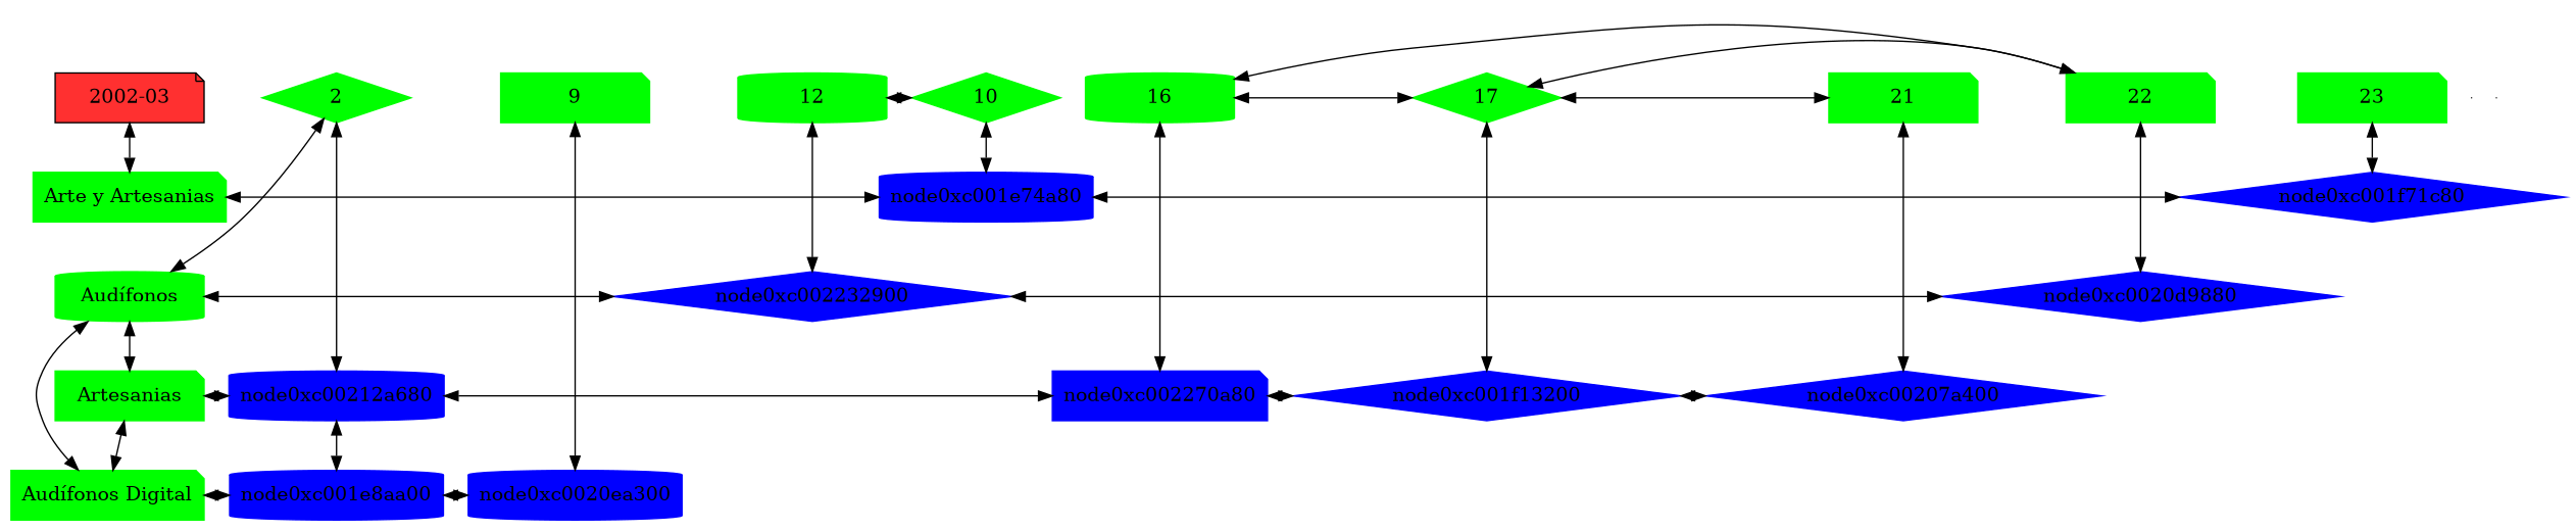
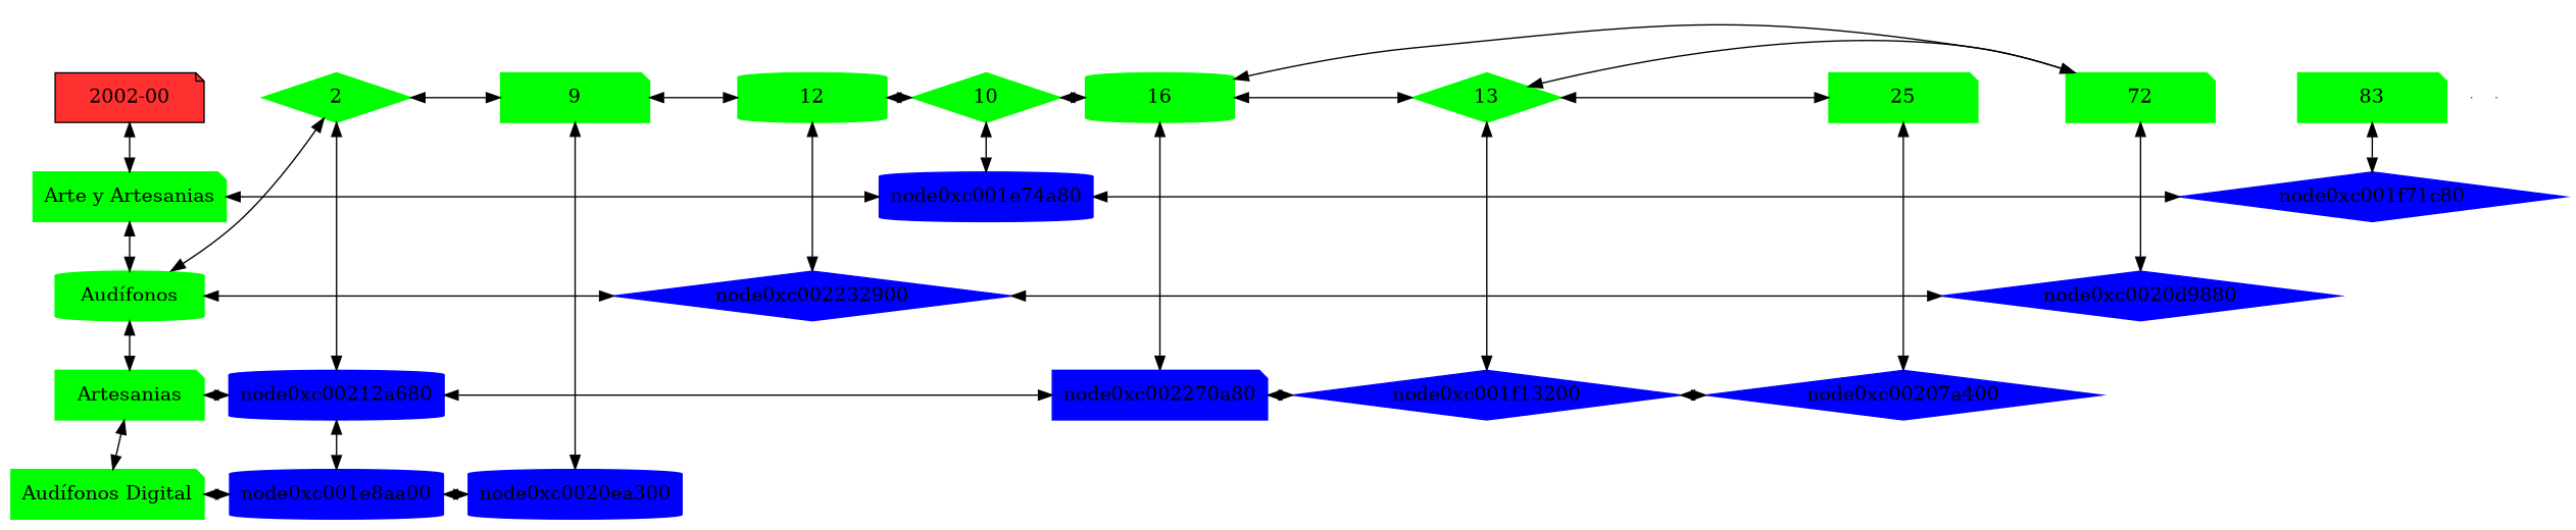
  digraph {
    node [group=1 shape=note style=filled color=green]
    edge [dir=both]
-   n1 [fillcolor=firebrick1 label="2002-03" width=1.5 color=""]
+   n1 [fillcolor=firebrick1 label="2002-00" width=1.5 color=""]
    n2 [group=2 label=2 shape=diamond width=1.5]
    n3 [group=9 label=9 width=1.5]
    n4 [group=12 label=12 shape=cylinder width=1.5]
    n5 [group=14 label=10 shape=diamond width=1.5]
    n6 [group=16 label=16 shape=cylinder width=1.5]
-   n7 [group=17 label=17 shape=diamond width=1.5]
-   n8 [group=22 label=22 width=1.5]
-   n9 [group=23 label=23 width=1.5]
-   n10 [group=25 label=21 width=1.5]
+   n7 [group=17 label=13 shape=diamond width=1.5]
+   n8 [group=22 label=72 width=1.5]
+   n9 [group=23 label=83 width=1.5]
+   n10 [group=25 label=25 width=1.5]
    n11 [label="Arte y Artesanias" width=1.5]
    node0xc001e74a80 [color=blue group=14 shape=cylinder width=0.5]
    node0xc001f71c80 [color=blue group=23 shape=diamond width=0.5]
    n14 [label="Audífonos" shape=cylinder width=1.5]
    node0xc002232900 [color=blue group=12 shape=diamond width=0.5]
    node0xc0020d9880 [color=blue group=22 shape=diamond width=0.5]
    n17 [label=Artesanias width=1.5]
    node0xc00212a680 [color=blue group=2 shape=cylinder width=0.5]
    node0xc002270a80 [color=blue group=16 width=0.5]
    node0xc001f13200 [color=blue group=17 shape=diamond width=0.5]
    node0xc00207a400 [color=blue group=25 shape=diamond width=0.5]
    n22 [label="Audífonos Digital" width=1.5]
    node0xc001e8aa00 [color=blue group=2 shape=cylinder width=0.5]
    node0xc0020ea300 [color=blue group=9 shape=cylinder width=0.5]
    e0 [shape=point width=0 group="" style="" color=""]
    e1 [shape=point width=0 group="" style="" color=""]
    subgraph sub_1 {
      rank=same
      n1
      n2
    }
    subgraph sub_2 {
      rank=same
      n2
      n3
    }
    subgraph sub_3 {
      rank=same
      n3
      n4
    }
    subgraph sub_4 {
      rank=same
      n4
      n5
    }
    subgraph sub_5 {
      rank=same
      n5
      n6
    }
    subgraph sub_6 {
      rank=same
      n6
      n7
    }
    subgraph sub_7 {
      rank=same
      n7
      n8
    }
    subgraph sub_8 {
      rank=same
      n8
      n9
    }
    subgraph sub_9 {
      rank=same
      n9
      n10
    }
    subgraph sub_10 {
      rank=same
      n11
      node0xc001e74a80
    }
    subgraph sub_11 {
      rank=same
      node0xc001e74a80
      node0xc001f71c80
    }
    subgraph sub_12 {
      rank=same
      n14
      node0xc002232900
    }
    subgraph sub_13 {
      rank=same
      node0xc002232900
      node0xc0020d9880
    }
    subgraph sub_14 {
      rank=same
      n17
      node0xc00212a680
    }
    subgraph sub_15 {
      rank=same
      node0xc00212a680
      node0xc002270a80
    }
    subgraph sub_16 {
      rank=same
      node0xc002270a80
      node0xc001f13200
    }
    subgraph sub_17 {
      rank=same
      node0xc001f13200
      node0xc00207a400
    }
    subgraph sub_18 {
      rank=same
      n22
      node0xc001e8aa00
    }
    subgraph sub_19 {
      rank=same
      node0xc001e8aa00
      node0xc0020ea300
    }
    n1 -> n11
+   n2 -> n3
    n2 -> node0xc00212a680
+   n3 -> n4
    n3 -> node0xc0020ea300
    n4 -> n5
    n4 -> node0xc002232900
+   n5 -> n6
    n5 -> node0xc001e74a80
    n6 -> n7
    n6 -> node0xc002270a80
    n7 -> n8
    n7 -> n10
    n7 -> node0xc001f13200
    n8 -> n6
    n8 -> node0xc0020d9880
    n9 -> node0xc001f71c80
    n10 -> node0xc00207a400
    n11 -> node0xc001e74a80
-   n22 -> n14
+   n11 -> n14
    node0xc001e74a80 -> node0xc001f71c80
    n14 -> n2
    n14 -> node0xc002232900
    n14 -> n17
    node0xc002232900 -> node0xc0020d9880
    n17 -> node0xc00212a680
    n17 -> n22
    node0xc00212a680 -> node0xc002270a80
    node0xc00212a680 -> node0xc001e8aa00
    node0xc002270a80 -> node0xc001f13200
    node0xc001f13200 -> node0xc00207a400
    n22 -> node0xc001e8aa00
    node0xc001e8aa00 -> node0xc0020ea300
  }
